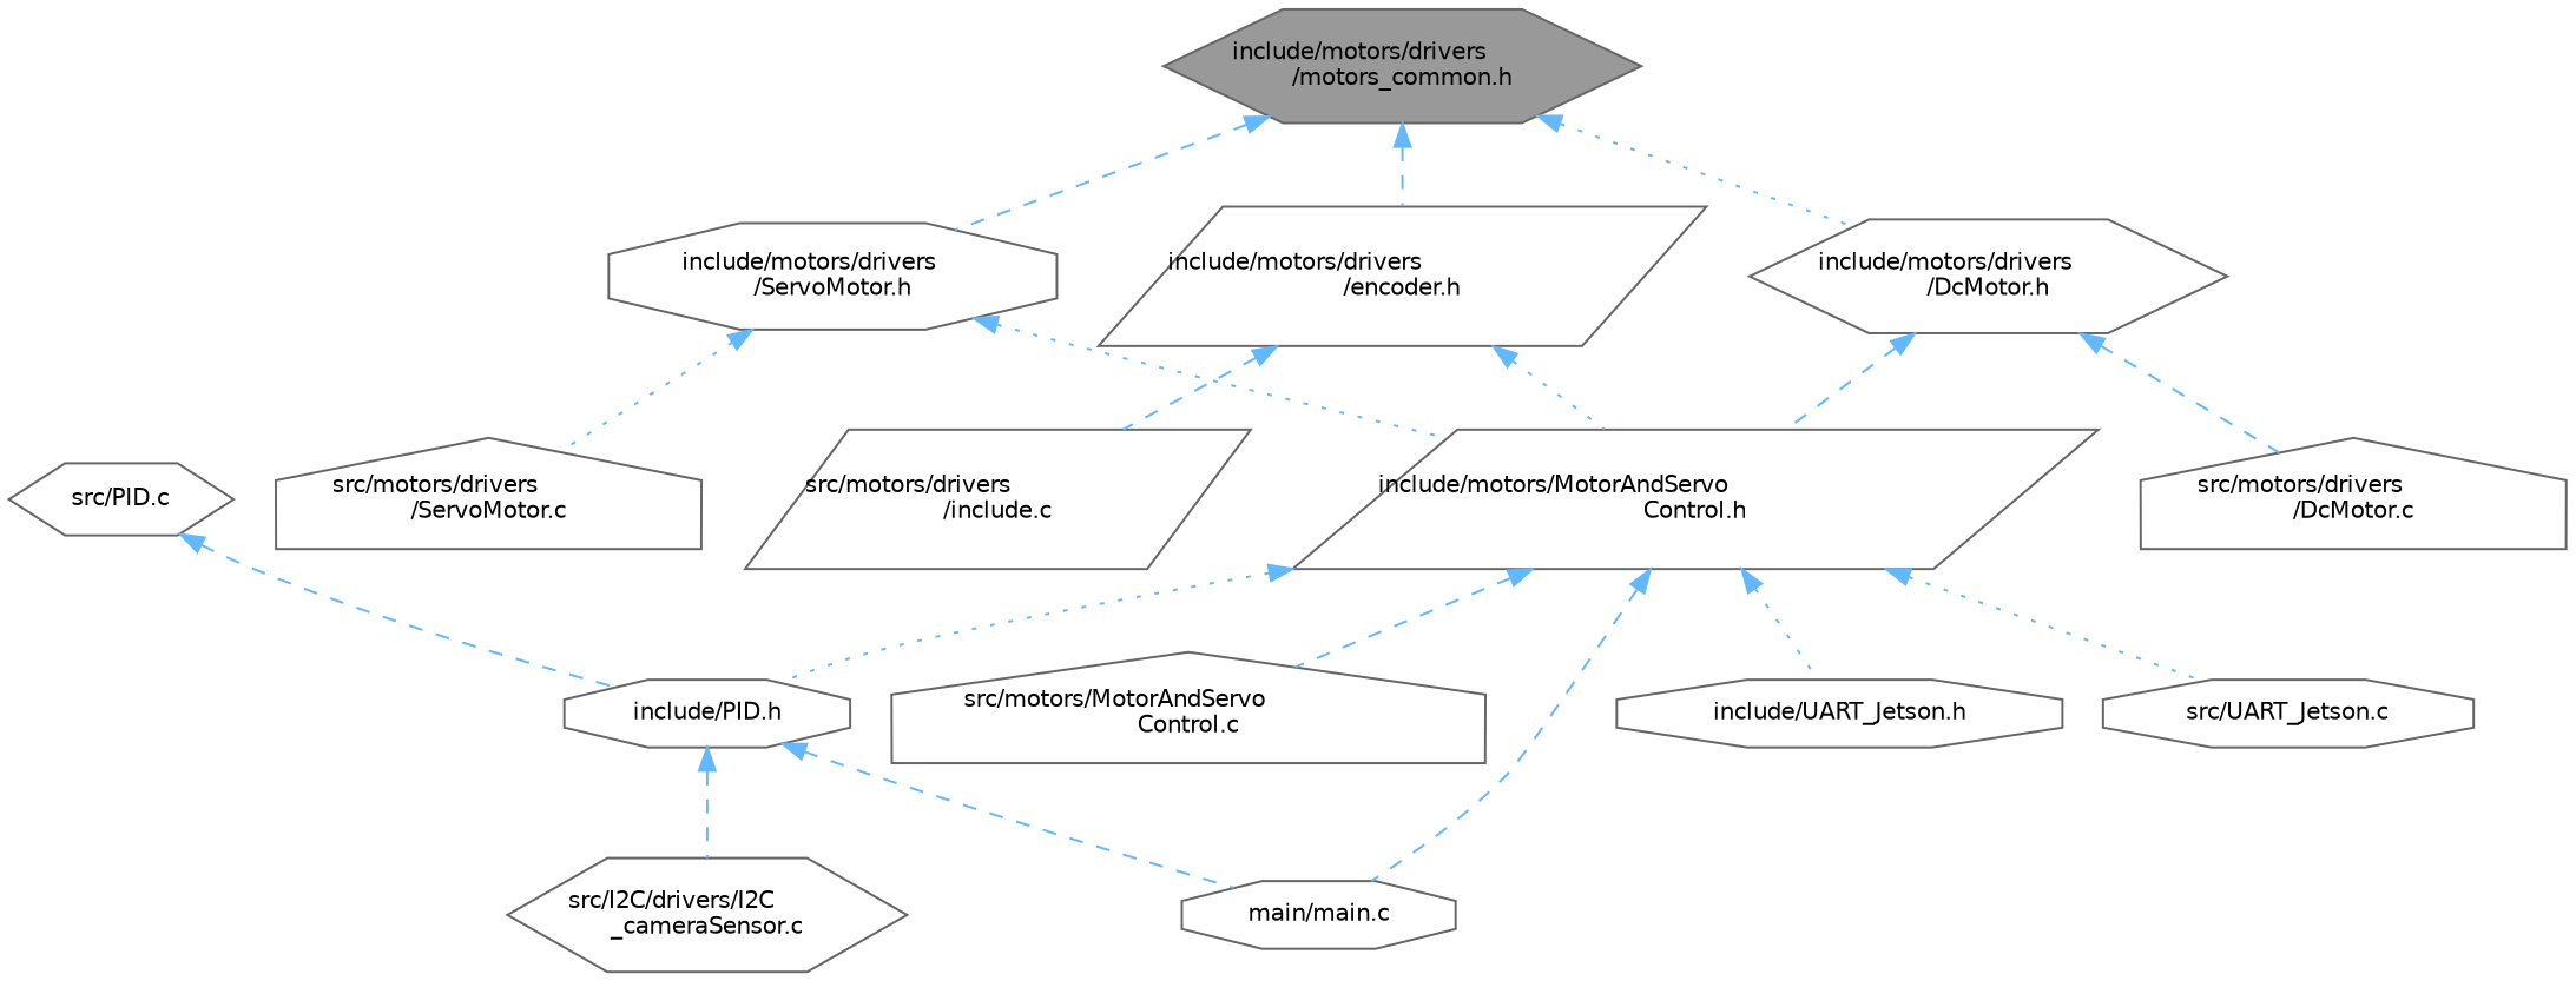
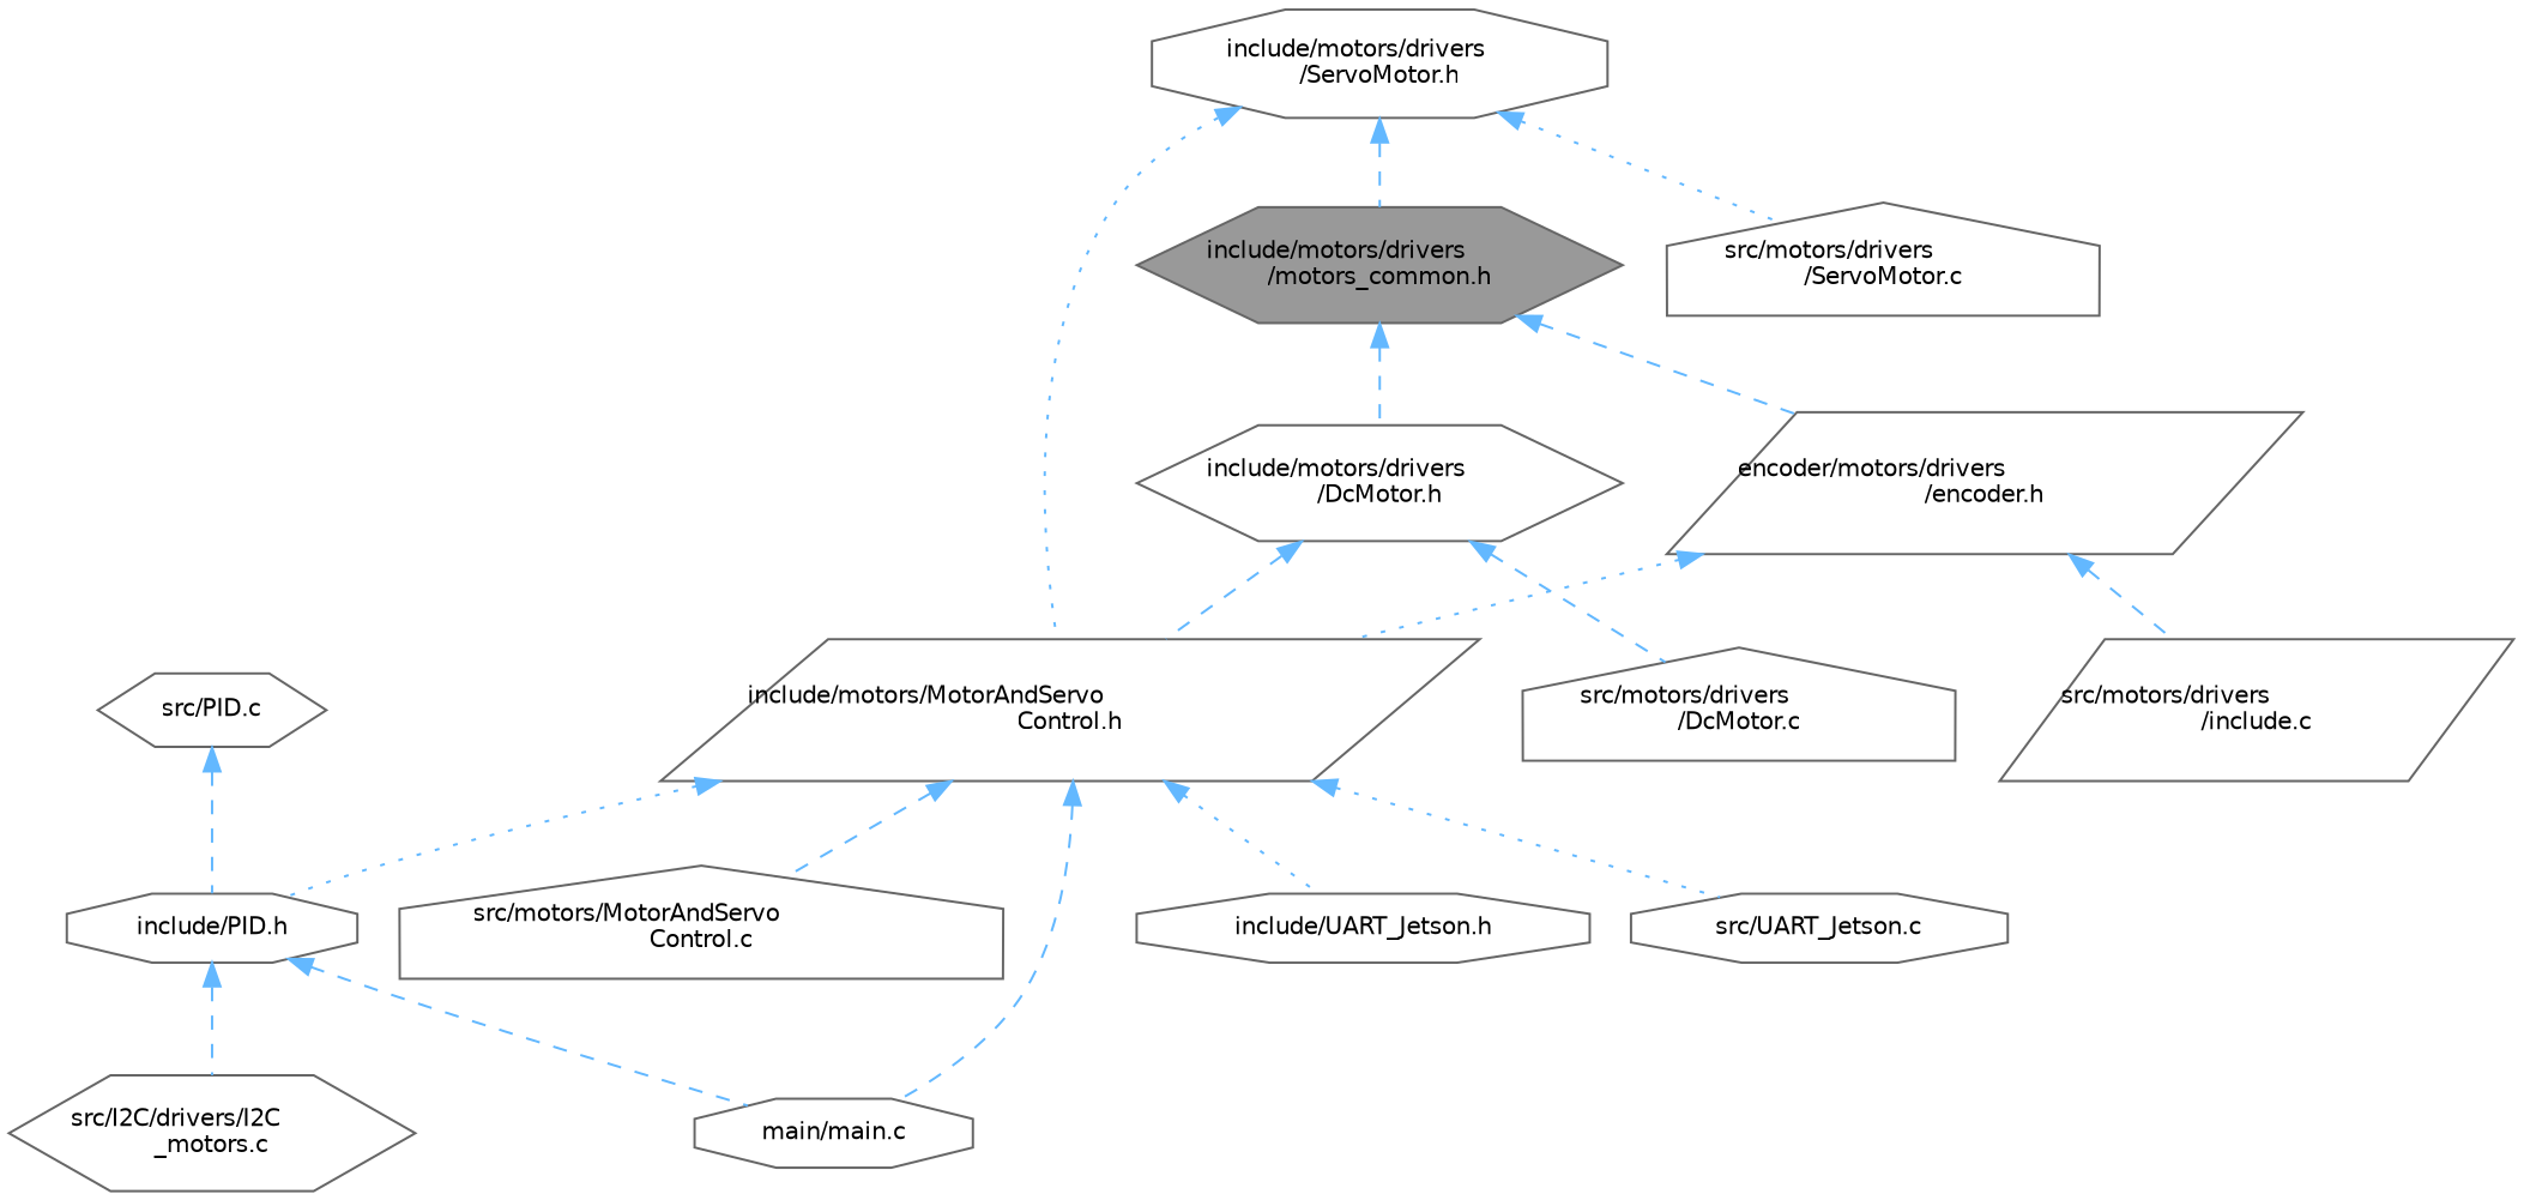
  digraph {
    node [color=grey40 fillcolor=white fontname=Helvetica fontsize=10 shape=octagon style=filled]
    edge [color=steelblue1 dir=back fontname=Helvetica fontsize=10 labelfontname=Helvetica labelfontsize=10 style=dashed]
    n1 [color=gray40 fillcolor=grey60 fontcolor=black height=0.2 label="include/motors/drivers\l/motors_common.h" shape=hexagon width=0.4]
    n2 [height=0.2 label="include/motors/drivers\l/DcMotor.h" shape=hexagon width=0.4]
    n3 [height=0.2 label="include/motors/drivers\l/ServoMotor.h" width=0.4]
-   n4 [height=0.2 label="include/motors/drivers\l/encoder.h" shape=parallelogram width=0.4]
+   n4 [height=0.2 label="encoder/motors/drivers\l/encoder.h" shape=parallelogram width=0.4]
    n5 [height=0.2 label="include/motors/MotorAndServo\lControl.h" shape=parallelogram width=0.4]
    n6 [height=0.2 label="src/motors/drivers\l/DcMotor.c" shape=house width=0.4]
    n7 [height=0.2 label="src/motors/drivers\l/ServoMotor.c" shape=house width=0.4]
    n8 [height=0.2 label="src/motors/drivers\l/include.c" shape=parallelogram width=0.4]
    n9 [height=0.2 label="include/PID.h" width=0.4]
    n10 [height=0.2 label="main/main.c" width=0.4]
    n11 [height=0.2 label="include/UART_Jetson.h" width=0.4]
    n12 [height=0.2 label="src/UART_Jetson.c" width=0.4]
    n13 [height=0.2 label="src/motors/MotorAndServo\lControl.c" shape=house width=0.4]
-   n14 [height=0.2 label="src/I2C/drivers/I2C\l_cameraSensor.c" shape=hexagon width=0.4]
+   n14 [height=0.2 label="src/I2C/drivers/I2C\l_motors.c" shape=hexagon width=0.4]
    n15 [height=0.2 label="src/PID.c" shape=hexagon width=0.4]
-   n1 -> n2 [style=dotted]
-   n1 -> n3
+   n1 -> n2
+   n3 -> n1
    n1 -> n4
    n2 -> n5
    n2 -> n6
    n3 -> n5 [style=dotted]
    n3 -> n7 [style=dotted]
    n4 -> n5 [style=dotted]
    n4 -> n8
    n5 -> n9 [style=dotted]
    n5 -> n10
    n5 -> n11 [style=dotted]
    n5 -> n12 [style=dotted]
    n5 -> n13
    n9 -> n10
    n9 -> n14
    n15 -> n9
  }
